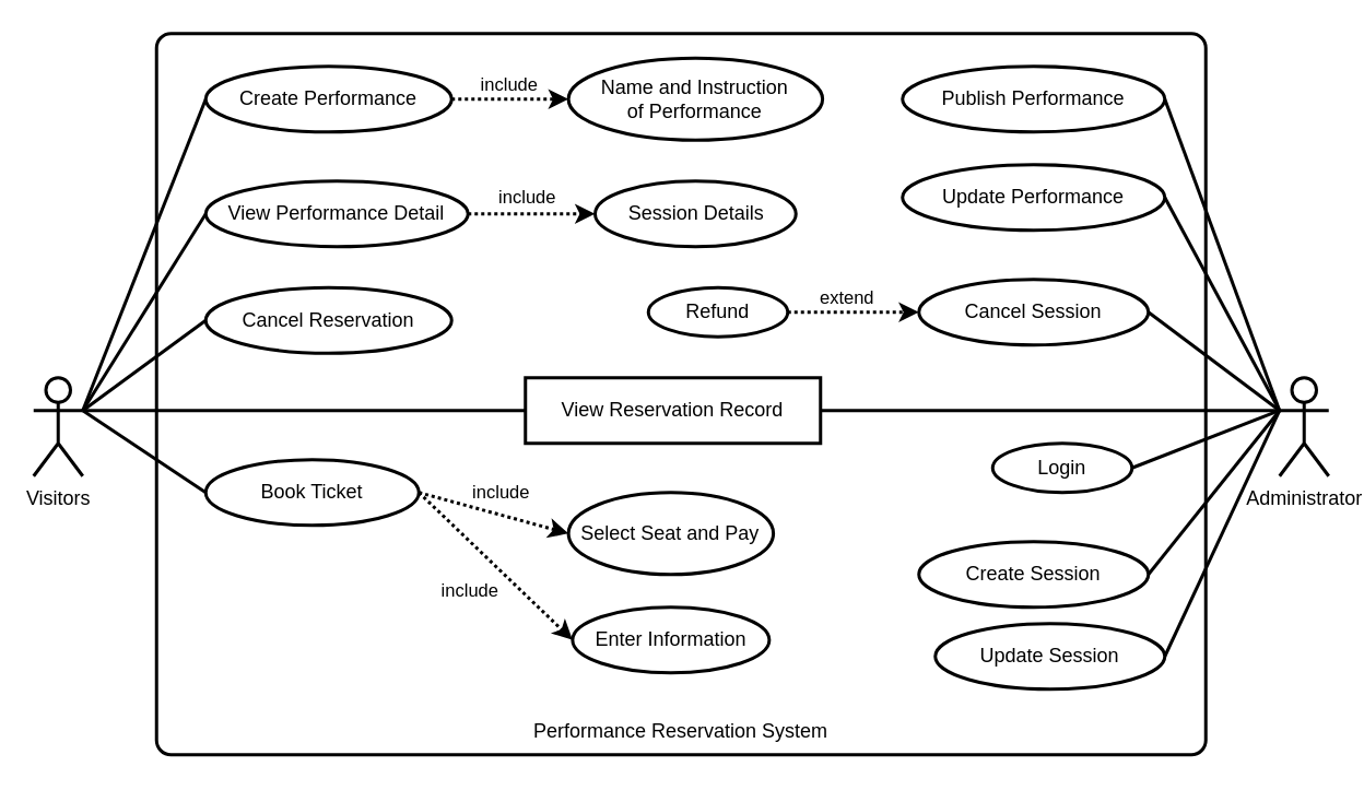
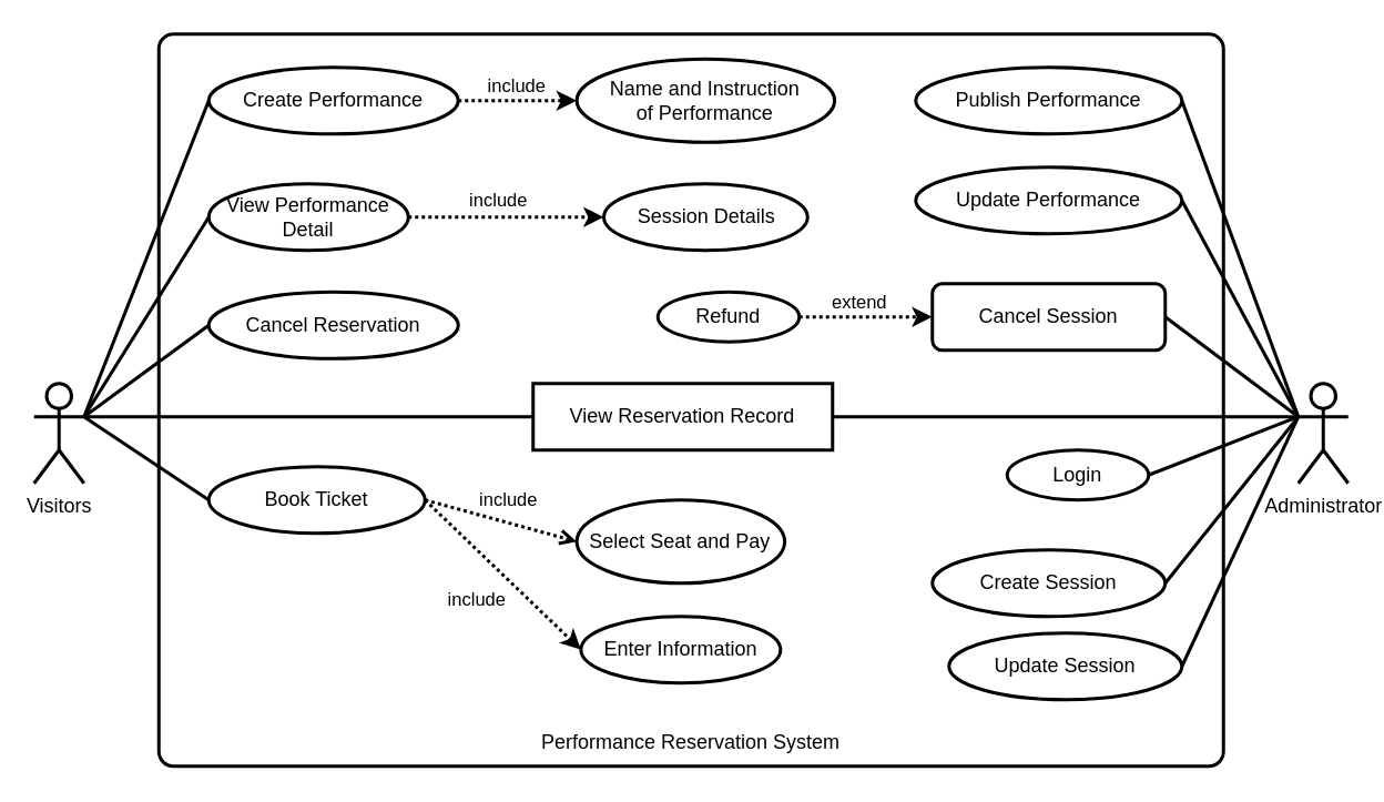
  <mxCell id="0" />
  <mxCell id="1" parent="0" />
  <mxCell id="2" style="rounded=0;orthogonalLoop=1;jettySize=auto;html=1;exitX=1;exitY=0.333;exitDx=0;exitDy=0;exitPerimeter=0;entryX=0;entryY=0.5;entryDx=0;entryDy=0;endArrow=none;endFill=0;strokeWidth=2;" parent="1" source="7" target="28" edge="1"><mxGeometry relative="1" as="geometry" /></mxCell>
  <mxCell id="3" style="rounded=0;orthogonalLoop=1;jettySize=auto;html=1;exitX=1;exitY=0.333;exitDx=0;exitDy=0;exitPerimeter=0;entryX=0;entryY=0.5;entryDx=0;entryDy=0;endArrow=none;endFill=0;strokeWidth=2;" parent="1" source="7" target="12" edge="1"><mxGeometry relative="1" as="geometry" /></mxCell>
  <mxCell id="4" style="rounded=0;orthogonalLoop=1;jettySize=auto;html=1;exitX=1;exitY=0.333;exitDx=0;exitDy=0;exitPerimeter=0;entryX=0;entryY=0.5;entryDx=0;entryDy=0;endArrow=none;endFill=0;strokeWidth=2;" parent="1" source="7" target="27" edge="1"><mxGeometry relative="1" as="geometry" /></mxCell>
  <mxCell id="5" style="rounded=0;orthogonalLoop=1;jettySize=auto;html=1;exitX=1;exitY=0.333;exitDx=0;exitDy=0;exitPerimeter=0;entryX=0;entryY=0.5;entryDx=0;entryDy=0;endArrow=none;endFill=0;strokeWidth=2;" parent="1" source="7" target="26" edge="1"><mxGeometry relative="1" as="geometry" /></mxCell>
  <mxCell id="6" style="rounded=0;orthogonalLoop=1;jettySize=auto;html=1;exitX=1;exitY=0.333;exitDx=0;exitDy=0;exitPerimeter=0;entryX=0;entryY=0.5;entryDx=0;entryDy=0;endArrow=none;endFill=0;strokeWidth=2;" parent="1" source="7" target="23" edge="1"><mxGeometry relative="1" as="geometry" /></mxCell>
  <mxCell id="7" value="Visitors&lt;div&gt;&lt;br&gt;&lt;/div&gt;" style="shape=umlActor;verticalLabelPosition=bottom;verticalAlign=top;html=1;outlineConnect=0;strokeWidth=2;" parent="1" vertex="1"><mxGeometry x="20" y="230" width="30" height="60" as="geometry" /></mxCell>
  <mxCell id="8" value="" style="rounded=1;whiteSpace=wrap;html=1;glass=0;arcSize=2;shadow=0;gradientColor=none;fillColor=none;strokeWidth=2;" parent="1" vertex="1"><mxGeometry x="95" y="20" width="640" height="440" as="geometry" /></mxCell>
- <mxCell id="9" value="include" style="rounded=0;orthogonalLoop=1;jettySize=auto;html=1;exitX=1;exitY=0.5;exitDx=0;exitDy=0;entryX=0;entryY=0.5;entryDx=0;entryDy=0;strokeWidth=2;dashed=1;dashPattern=1 1;" parent="1" source="12" target="41" edge="1"><mxGeometry x="0.019" y="13" relative="1" as="geometry"><mxPoint as="offset" /></mxGeometry></mxCell>
+ <mxCell id="9" value="include" style="rounded=0;orthogonalLoop=1;jettySize=auto;html=1;exitX=1;exitY=0.5;exitDx=0;exitDy=0;entryX=0;entryY=0.5;entryDx=0;entryDy=0;strokeWidth=2;dashed=1;dashPattern=1 1;endArrow=open;" parent="1" source="12" target="41" edge="1"><mxGeometry x="0.019" y="13" relative="1" as="geometry"><mxPoint as="offset" /></mxGeometry></mxCell>
  <mxCell id="10" style="rounded=0;orthogonalLoop=1;jettySize=auto;html=1;exitX=1;exitY=0.5;exitDx=0;exitDy=0;entryX=0;entryY=0.5;entryDx=0;entryDy=0;strokeWidth=2;dashed=1;dashPattern=1 1;" parent="1" source="12" target="40" edge="1"><mxGeometry relative="1" as="geometry" /></mxCell>
  <mxCell id="11" value="include" style="edgeLabel;html=1;align=center;verticalAlign=middle;resizable=0;points=[];" parent="10" vertex="1" connectable="0"><mxGeometry x="-0.318" relative="1" as="geometry"><mxPoint x="-1" y="29" as="offset" /></mxGeometry></mxCell>
  <mxCell id="12" value="Book Ticket" style="ellipse;whiteSpace=wrap;html=1;strokeWidth=2;" parent="1" vertex="1"><mxGeometry x="125" y="280" width="130" height="40" as="geometry" /></mxCell>
  <mxCell id="13" style="rounded=0;orthogonalLoop=1;jettySize=auto;html=1;exitX=0;exitY=0.333;exitDx=0;exitDy=0;exitPerimeter=0;entryX=1;entryY=0.5;entryDx=0;entryDy=0;endArrow=none;endFill=0;strokeWidth=2;" parent="1" source="20" target="28" edge="1"><mxGeometry relative="1" as="geometry" /></mxCell>
  <mxCell id="14" style="rounded=0;orthogonalLoop=1;jettySize=auto;html=1;exitX=0;exitY=0.333;exitDx=0;exitDy=0;exitPerimeter=0;entryX=1;entryY=0.5;entryDx=0;entryDy=0;strokeWidth=2;endArrow=none;endFill=0;" parent="1" source="20" target="39" edge="1"><mxGeometry relative="1" as="geometry" /></mxCell>
  <mxCell id="15" style="rounded=0;orthogonalLoop=1;jettySize=auto;html=1;exitX=0;exitY=0.333;exitDx=0;exitDy=0;exitPerimeter=0;entryX=1;entryY=0.5;entryDx=0;entryDy=0;strokeWidth=2;endArrow=none;endFill=0;" parent="1" source="20" target="31" edge="1"><mxGeometry relative="1" as="geometry" /></mxCell>
  <mxCell id="16" style="rounded=0;orthogonalLoop=1;jettySize=auto;html=1;exitX=0;exitY=0.333;exitDx=0;exitDy=0;exitPerimeter=0;entryX=1;entryY=0.5;entryDx=0;entryDy=0;endArrow=none;endFill=0;strokeWidth=2;" parent="1" source="20" target="30" edge="1"><mxGeometry relative="1" as="geometry" /></mxCell>
  <mxCell id="17" style="rounded=0;orthogonalLoop=1;jettySize=auto;html=1;exitX=0;exitY=0.333;exitDx=0;exitDy=0;exitPerimeter=0;entryX=1;entryY=0.5;entryDx=0;entryDy=0;strokeWidth=2;endArrow=none;endFill=0;" parent="1" source="20" target="32" edge="1"><mxGeometry relative="1" as="geometry" /></mxCell>
  <mxCell id="18" style="rounded=0;orthogonalLoop=1;jettySize=auto;html=1;exitX=0;exitY=0.333;exitDx=0;exitDy=0;exitPerimeter=0;entryX=1;entryY=0.5;entryDx=0;entryDy=0;endArrow=none;endFill=0;strokeWidth=2;" parent="1" source="20" target="24" edge="1"><mxGeometry relative="1" as="geometry" /></mxCell>
  <mxCell id="19" style="rounded=0;orthogonalLoop=1;jettySize=auto;html=1;exitX=0;exitY=0.333;exitDx=0;exitDy=0;exitPerimeter=0;entryX=1;entryY=0.5;entryDx=0;entryDy=0;endArrow=none;endFill=0;strokeWidth=2;" parent="1" source="20" target="29" edge="1"><mxGeometry relative="1" as="geometry" /></mxCell>
  <mxCell id="20" value="&lt;div&gt;Administrator&lt;/div&gt;" style="shape=umlActor;verticalLabelPosition=bottom;verticalAlign=top;html=1;outlineConnect=0;strokeWidth=2;" parent="1" vertex="1"><mxGeometry x="780" y="230" width="30" height="60" as="geometry" /></mxCell>
  <mxCell id="21" style="edgeStyle=orthogonalEdgeStyle;rounded=0;orthogonalLoop=1;jettySize=auto;html=1;exitX=1;exitY=0.5;exitDx=0;exitDy=0;entryX=0;entryY=0.5;entryDx=0;entryDy=0;strokeWidth=2;dashed=1;dashPattern=1 1;" parent="1" source="23" target="37" edge="1"><mxGeometry relative="1" as="geometry" /></mxCell>
  <mxCell id="22" value="include" style="edgeLabel;html=1;align=center;verticalAlign=middle;resizable=0;points=[];" parent="21" vertex="1" connectable="0"><mxGeometry x="-0.042" y="1" relative="1" as="geometry"><mxPoint y="-9" as="offset" /></mxGeometry></mxCell>
  <mxCell id="23" value="Create Performance" style="ellipse;whiteSpace=wrap;html=1;strokeWidth=2;" parent="1" vertex="1"><mxGeometry x="125" y="40" width="150" height="40" as="geometry" /></mxCell>
  <mxCell id="24" value="Update Performance" style="ellipse;whiteSpace=wrap;html=1;strokeWidth=2;" parent="1" vertex="1"><mxGeometry x="550" y="100" width="160" height="40" as="geometry" /></mxCell>
  <mxCell id="25" value="include" style="edgeStyle=orthogonalEdgeStyle;rounded=0;orthogonalLoop=1;jettySize=auto;html=1;exitX=1;exitY=0.5;exitDx=0;exitDy=0;entryX=0;entryY=0.5;entryDx=0;entryDy=0;strokeWidth=2;dashed=1;dashPattern=1 1;" parent="1" source="26" target="38" edge="1"><mxGeometry x="-0.077" y="10" relative="1" as="geometry"><mxPoint as="offset" /></mxGeometry></mxCell>
- <mxCell id="26" value="View Performance Detail" style="ellipse;whiteSpace=wrap;html=1;strokeWidth=2;" parent="1" vertex="1"><mxGeometry x="125" y="110" width="160" height="40" as="geometry" /></mxCell>
+ <mxCell id="26" value="View Performance Detail" style="ellipse;whiteSpace=wrap;html=1;strokeWidth=2;" parent="1" vertex="1"><mxGeometry x="125" y="110" width="120" height="40" as="geometry" /></mxCell>
  <mxCell id="27" value="Cancel Reservation" style="ellipse;whiteSpace=wrap;html=1;strokeWidth=2;" parent="1" vertex="1"><mxGeometry x="125" y="175" width="150" height="40" as="geometry" /></mxCell>
  <mxCell id="28" value="View Reservation Record" style="whiteSpace=wrap;html=1;strokeWidth=2;rounded=0;" parent="1" vertex="1"><mxGeometry x="320" y="230" width="180" height="40" as="geometry" /></mxCell>
  <mxCell id="29" value="Publish Performance" style="ellipse;whiteSpace=wrap;html=1;strokeWidth=2;" parent="1" vertex="1"><mxGeometry x="550" y="40" width="160" height="40" as="geometry" /></mxCell>
  <mxCell id="30" value="Update Session" style="ellipse;whiteSpace=wrap;html=1;strokeWidth=2;" parent="1" vertex="1"><mxGeometry x="570" y="380" width="140" height="40" as="geometry" /></mxCell>
  <mxCell id="31" value="Create Session" style="ellipse;whiteSpace=wrap;html=1;strokeWidth=2;" parent="1" vertex="1"><mxGeometry x="560" y="330" width="140" height="40" as="geometry" /></mxCell>
- <mxCell id="32" value="Cancel Session" style="ellipse;whiteSpace=wrap;html=1;strokeWidth=2;" parent="1" vertex="1"><mxGeometry x="560" y="170" width="140" height="40" as="geometry" /></mxCell>
+ <mxCell id="32" value="Cancel Session" style="whiteSpace=wrap;html=1;strokeWidth=2;rounded=1;" parent="1" vertex="1"><mxGeometry x="560" y="170" width="140" height="40" as="geometry" /></mxCell>
  <mxCell id="33" style="edgeStyle=orthogonalEdgeStyle;rounded=0;orthogonalLoop=1;jettySize=auto;html=1;exitX=1;exitY=0.5;exitDx=0;exitDy=0;entryX=0;entryY=0.5;entryDx=0;entryDy=0;dashed=1;dashPattern=1 1;strokeWidth=2;" parent="1" source="35" target="32" edge="1"><mxGeometry relative="1" as="geometry" /></mxCell>
  <mxCell id="34" value="extend" style="edgeLabel;html=1;align=center;verticalAlign=middle;resizable=0;points=[];" parent="33" vertex="1" connectable="0"><mxGeometry x="-0.057" y="3" relative="1" as="geometry"><mxPoint x="-3" y="-7" as="offset" /></mxGeometry></mxCell>
  <mxCell id="35" value="Refund" style="ellipse;whiteSpace=wrap;html=1;strokeWidth=2;" parent="1" vertex="1"><mxGeometry x="395" y="175" width="85" height="30" as="geometry" /></mxCell>
  <mxCell id="36" value="Performance Reservation System" style="text;align=center;verticalAlign=middle;rounded=0;" parent="1" vertex="1"><mxGeometry x="287.5" y="430" width="255" height="30" as="geometry" /></mxCell>
  <mxCell id="37" value="Name and Instruction&lt;div&gt;of Performance&lt;/div&gt;" style="ellipse;whiteSpace=wrap;html=1;strokeWidth=2;" parent="1" vertex="1"><mxGeometry x="346.25" y="35" width="155" height="50" as="geometry" /></mxCell>
  <mxCell id="38" value="&lt;div&gt;Session Details&lt;/div&gt;" style="ellipse;whiteSpace=wrap;html=1;strokeWidth=2;" parent="1" vertex="1"><mxGeometry x="362.5" y="110" width="122.5" height="40" as="geometry" /></mxCell>
  <mxCell id="39" value="Login" style="ellipse;whiteSpace=wrap;html=1;strokeWidth=2;" parent="1" vertex="1"><mxGeometry x="605" y="270" width="85" height="30" as="geometry" /></mxCell>
  <mxCell id="40" value="Enter Information" style="ellipse;whiteSpace=wrap;html=1;strokeWidth=2;" parent="1" vertex="1"><mxGeometry x="348.75" y="370" width="120" height="40" as="geometry" /></mxCell>
  <mxCell id="41" value="Select Seat and Pay" style="ellipse;whiteSpace=wrap;html=1;strokeWidth=2;" parent="1" vertex="1"><mxGeometry x="346.25" y="300" width="125" height="50" as="geometry" /></mxCell>
